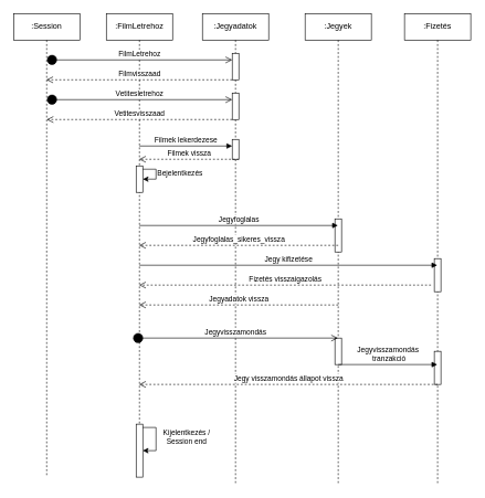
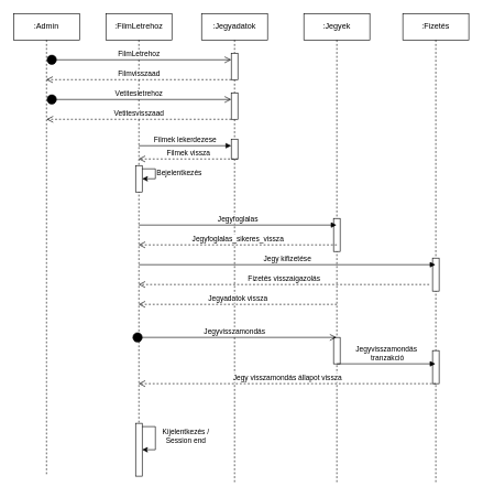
  <mxCell id="0" />
  <mxCell id="1" parent="0" />
- <mxCell id="2" value=":Session" style="shape=umlLifeline;perimeter=lifelinePerimeter;whiteSpace=wrap;html=1;container=0;dropTarget=0;collapsible=0;recursiveResize=0;outlineConnect=0;portConstraint=eastwest;newEdgeStyle={&quot;edgeStyle&quot;:&quot;elbowEdgeStyle&quot;,&quot;elbow&quot;:&quot;vertical&quot;,&quot;curved&quot;:0,&quot;rounded&quot;:0};" parent="1" vertex="1"><mxGeometry x="20" y="20" width="100" height="700" as="geometry" /></mxCell>
+ <mxCell id="2" value=":Admin" style="shape=umlLifeline;perimeter=lifelinePerimeter;whiteSpace=wrap;html=1;container=0;dropTarget=0;collapsible=0;recursiveResize=0;outlineConnect=0;portConstraint=eastwest;newEdgeStyle={&quot;edgeStyle&quot;:&quot;elbowEdgeStyle&quot;,&quot;elbow&quot;:&quot;vertical&quot;,&quot;curved&quot;:0,&quot;rounded&quot;:0};" parent="1" vertex="1"><mxGeometry x="20" y="20" width="100" height="700" as="geometry" /></mxCell>
  <mxCell id="3" value=":FilmLetrehoz" style="shape=umlLifeline;perimeter=lifelinePerimeter;whiteSpace=wrap;html=1;container=0;dropTarget=0;collapsible=0;recursiveResize=0;outlineConnect=0;portConstraint=eastwest;newEdgeStyle={&quot;edgeStyle&quot;:&quot;elbowEdgeStyle&quot;,&quot;elbow&quot;:&quot;vertical&quot;,&quot;curved&quot;:0,&quot;rounded&quot;:0};" parent="1" vertex="1"><mxGeometry x="160" y="20" width="100" height="700" as="geometry" /></mxCell>
  <mxCell id="4" value="" style="html=1;points=[[0,0,0,0,5],[0,1,0,0,-5],[1,0,0,0,5],[1,1,0,0,-5]];perimeter=orthogonalPerimeter;outlineConnect=0;targetShapes=umlLifeline;portConstraint=eastwest;newEdgeStyle={&quot;curved&quot;:0,&quot;rounded&quot;:0};" vertex="1" parent="3"><mxGeometry x="45" y="230" width="10" height="40" as="geometry" /></mxCell>
  <mxCell id="5" style="edgeStyle=orthogonalEdgeStyle;rounded=0;orthogonalLoop=1;jettySize=auto;html=1;curved=0;exitX=1;exitY=0;exitDx=0;exitDy=5;exitPerimeter=0;" edge="1" parent="3" source="4" target="4"><mxGeometry relative="1" as="geometry" /></mxCell>
  <mxCell id="6" value="Bejelentkezés" style="edgeLabel;html=1;align=center;verticalAlign=middle;resizable=0;points=[];" vertex="1" connectable="0" parent="5"><mxGeometry x="-0.6" y="-5" relative="1" as="geometry"><mxPoint x="44" as="offset" /></mxGeometry></mxCell>
  <mxCell id="7" value="" style="html=1;points=[[0,0,0,0,5],[0,1,0,0,-5],[1,0,0,0,5],[1,1,0,0,-5]];perimeter=orthogonalPerimeter;outlineConnect=0;targetShapes=umlLifeline;portConstraint=eastwest;newEdgeStyle={&quot;curved&quot;:0,&quot;rounded&quot;:0};" vertex="1" parent="3"><mxGeometry x="45" y="620" width="10" height="80" as="geometry" /></mxCell>
  <mxCell id="8" style="edgeStyle=orthogonalEdgeStyle;rounded=0;orthogonalLoop=1;jettySize=auto;html=1;curved=0;exitX=1;exitY=0;exitDx=0;exitDy=5;exitPerimeter=0;" edge="1" parent="3" source="7" target="7"><mxGeometry relative="1" as="geometry" /></mxCell>
  <mxCell id="9" value="Kijelentkezés / &lt;br&gt;Session end" style="edgeLabel;html=1;align=center;verticalAlign=middle;resizable=0;points=[];" vertex="1" connectable="0" parent="8"><mxGeometry x="-0.102" y="3" relative="1" as="geometry"><mxPoint x="42" as="offset" /></mxGeometry></mxCell>
  <mxCell id="10" value=":Jegyadatok" style="shape=umlLifeline;whiteSpace=wrap;html=1;container=0;dropTarget=0;collapsible=0;recursiveResize=0;outlineConnect=0;portConstraint=eastwest;newEdgeStyle={&quot;curved&quot;:0,&quot;rounded&quot;:0};points=[[0,0,0,0,5],[0,1,0,0,-5],[1,0,0,0,5],[1,1,0,0,-5]];perimeter=rectanglePerimeter;targetShapes=umlLifeline;participant=label;" vertex="1" parent="1"><mxGeometry x="305" y="20" width="100" height="710" as="geometry" /></mxCell>
  <mxCell id="11" value="" style="html=1;points=[[0,0,0,0,5],[0,1,0,0,-5],[1,0,0,0,5],[1,1,0,0,-5]];perimeter=orthogonalPerimeter;outlineConnect=0;targetShapes=umlLifeline;portConstraint=eastwest;newEdgeStyle={&quot;curved&quot;:0,&quot;rounded&quot;:0};" vertex="1" parent="10"><mxGeometry x="45" y="60" width="10" height="40" as="geometry" /></mxCell>
  <mxCell id="12" value="" style="html=1;points=[[0,0,0,0,5],[0,1,0,0,-5],[1,0,0,0,5],[1,1,0,0,-5]];perimeter=orthogonalPerimeter;outlineConnect=0;targetShapes=umlLifeline;portConstraint=eastwest;newEdgeStyle={&quot;curved&quot;:0,&quot;rounded&quot;:0};" vertex="1" parent="10"><mxGeometry x="45" y="120" width="10" height="40" as="geometry" /></mxCell>
  <mxCell id="13" value="" style="html=1;points=[[0,0,0,0,5],[0,1,0,0,-5],[1,0,0,0,5],[1,1,0,0,-5]];perimeter=orthogonalPerimeter;outlineConnect=0;targetShapes=umlLifeline;portConstraint=eastwest;newEdgeStyle={&quot;curved&quot;:0,&quot;rounded&quot;:0};" vertex="1" parent="10"><mxGeometry x="45" y="190" width="10" height="30" as="geometry" /></mxCell>
  <mxCell id="14" value=":Jegyek" style="shape=umlLifeline;perimeter=lifelinePerimeter;whiteSpace=wrap;html=1;container=0;dropTarget=0;collapsible=0;recursiveResize=0;outlineConnect=0;portConstraint=eastwest;newEdgeStyle={&quot;edgeStyle&quot;:&quot;elbowEdgeStyle&quot;,&quot;elbow&quot;:&quot;vertical&quot;,&quot;curved&quot;:0,&quot;rounded&quot;:0};" vertex="1" parent="1"><mxGeometry x="460" y="20" width="100" height="710" as="geometry" /></mxCell>
  <mxCell id="15" value="" style="html=1;points=[[0,0,0,0,5],[0,1,0,0,-5],[1,0,0,0,5],[1,1,0,0,-5]];perimeter=orthogonalPerimeter;outlineConnect=0;targetShapes=umlLifeline;portConstraint=eastwest;newEdgeStyle={&quot;curved&quot;:0,&quot;rounded&quot;:0};" vertex="1" parent="14"><mxGeometry x="45" y="310" width="10" height="50" as="geometry" /></mxCell>
  <mxCell id="16" value="" style="html=1;points=[[0,0,0,0,5],[0,1,0,0,-5],[1,0,0,0,5],[1,1,0,0,-5]];perimeter=orthogonalPerimeter;outlineConnect=0;targetShapes=umlLifeline;portConstraint=eastwest;newEdgeStyle={&quot;curved&quot;:0,&quot;rounded&quot;:0};" vertex="1" parent="14"><mxGeometry x="45" y="490" width="10" height="40" as="geometry" /></mxCell>
  <mxCell id="17" value=":Fizetés" style="shape=umlLifeline;perimeter=lifelinePerimeter;whiteSpace=wrap;html=1;container=0;dropTarget=0;collapsible=0;recursiveResize=0;outlineConnect=0;portConstraint=eastwest;newEdgeStyle={&quot;edgeStyle&quot;:&quot;elbowEdgeStyle&quot;,&quot;elbow&quot;:&quot;vertical&quot;,&quot;curved&quot;:0,&quot;rounded&quot;:0};" vertex="1" parent="1"><mxGeometry x="610" y="20" width="100" height="710" as="geometry" /></mxCell>
  <mxCell id="18" value="" style="html=1;points=[[0,0,0,0,5],[0,1,0,0,-5],[1,0,0,0,5],[1,1,0,0,-5]];perimeter=orthogonalPerimeter;outlineConnect=0;targetShapes=umlLifeline;portConstraint=eastwest;newEdgeStyle={&quot;curved&quot;:0,&quot;rounded&quot;:0};" vertex="1" parent="17"><mxGeometry x="45" y="370" width="10" height="50" as="geometry" /></mxCell>
  <mxCell id="19" value="" style="html=1;points=[[0,0,0,0,5],[0,1,0,0,-5],[1,0,0,0,5],[1,1,0,0,-5]];perimeter=orthogonalPerimeter;outlineConnect=0;targetShapes=umlLifeline;portConstraint=eastwest;newEdgeStyle={&quot;curved&quot;:0,&quot;rounded&quot;:0};" vertex="1" parent="17"><mxGeometry x="45" y="510" width="10" height="50" as="geometry" /></mxCell>
  <mxCell id="20" value="FilmLetrehoz" style="html=1;verticalAlign=bottom;startArrow=circle;startFill=1;endArrow=open;startSize=6;endSize=8;curved=0;rounded=0;" edge="1" parent="1" target="11"><mxGeometry width="80" relative="1" as="geometry"><mxPoint x="70" y="90" as="sourcePoint" /><mxPoint x="150" y="90" as="targetPoint" /></mxGeometry></mxCell>
  <mxCell id="21" value="Filmvisszaad" style="html=1;verticalAlign=bottom;endArrow=open;dashed=1;endSize=8;curved=0;rounded=0;" edge="1" parent="1" target="2"><mxGeometry relative="1" as="geometry"><mxPoint x="350" y="120" as="sourcePoint" /><mxPoint x="270" y="120" as="targetPoint" /></mxGeometry></mxCell>
  <mxCell id="22" value="Vetitesletrehoz" style="html=1;verticalAlign=bottom;startArrow=circle;startFill=1;endArrow=open;startSize=6;endSize=8;curved=0;rounded=0;" edge="1" parent="1"><mxGeometry width="80" relative="1" as="geometry"><mxPoint x="70" y="150" as="sourcePoint" /><mxPoint x="350" y="150" as="targetPoint" /></mxGeometry></mxCell>
  <mxCell id="23" value="Vetitesvisszaad" style="html=1;verticalAlign=bottom;endArrow=open;dashed=1;endSize=8;curved=0;rounded=0;" edge="1" parent="1"><mxGeometry relative="1" as="geometry"><mxPoint x="350" y="180" as="sourcePoint" /><mxPoint x="70" y="180" as="targetPoint" /></mxGeometry></mxCell>
  <mxCell id="24" value="Filmek lekerdezese" style="html=1;verticalAlign=bottom;endArrow=block;curved=0;rounded=0;" edge="1" parent="1" target="13"><mxGeometry width="80" relative="1" as="geometry"><mxPoint x="210" y="220" as="sourcePoint" /><mxPoint x="290" y="220" as="targetPoint" /></mxGeometry></mxCell>
  <mxCell id="25" value="Filmek vissza" style="html=1;verticalAlign=bottom;endArrow=open;dashed=1;endSize=8;curved=0;rounded=0;" edge="1" parent="1" target="3"><mxGeometry relative="1" as="geometry"><mxPoint x="360" y="240" as="sourcePoint" /><mxPoint x="280" y="240" as="targetPoint" /></mxGeometry></mxCell>
  <mxCell id="26" value="Jegyfoglalas" style="html=1;verticalAlign=bottom;endArrow=block;curved=0;rounded=0;" edge="1" parent="1" target="14"><mxGeometry width="80" relative="1" as="geometry"><mxPoint x="210" y="340" as="sourcePoint" /><mxPoint x="290" y="340" as="targetPoint" /></mxGeometry></mxCell>
  <mxCell id="27" value="Jegyfoglalas_sikeres_vissza" style="html=1;verticalAlign=bottom;endArrow=open;dashed=1;endSize=8;curved=0;rounded=0;" edge="1" parent="1" target="3"><mxGeometry relative="1" as="geometry"><mxPoint x="510" y="370" as="sourcePoint" /><mxPoint x="430" y="370" as="targetPoint" /></mxGeometry></mxCell>
  <mxCell id="28" value="Jegy kifizetése" style="html=1;verticalAlign=bottom;endArrow=block;curved=0;rounded=0;" edge="1" parent="1" target="17"><mxGeometry width="80" relative="1" as="geometry"><mxPoint x="210" y="400" as="sourcePoint" /><mxPoint x="290" y="400" as="targetPoint" /></mxGeometry></mxCell>
  <mxCell id="29" value="Fizetés visszaigazolás" style="html=1;verticalAlign=bottom;endArrow=open;dashed=1;endSize=8;curved=0;rounded=0;" edge="1" parent="1" target="3"><mxGeometry relative="1" as="geometry"><mxPoint x="650" y="430" as="sourcePoint" /><mxPoint x="570" y="430" as="targetPoint" /></mxGeometry></mxCell>
  <mxCell id="30" value="Jegyadatok vissza" style="html=1;verticalAlign=bottom;endArrow=open;dashed=1;endSize=8;curved=0;rounded=0;" edge="1" parent="1" target="3"><mxGeometry relative="1" as="geometry"><mxPoint x="510" y="460" as="sourcePoint" /><mxPoint x="430" y="460" as="targetPoint" /></mxGeometry></mxCell>
  <mxCell id="31" value="Jegyvisszamondás" style="html=1;verticalAlign=bottom;startArrow=circle;startFill=1;endArrow=open;startSize=6;endSize=8;curved=0;rounded=0;" edge="1" parent="1" target="14"><mxGeometry width="80" relative="1" as="geometry"><mxPoint x="200" y="510" as="sourcePoint" /><mxPoint x="280" y="510" as="targetPoint" /></mxGeometry></mxCell>
  <mxCell id="32" value="Jegyvisszamondás&lt;br&gt;&amp;nbsp;tranzakció" style="html=1;verticalAlign=bottom;endArrow=block;curved=0;rounded=0;" edge="1" parent="1" target="17"><mxGeometry width="80" relative="1" as="geometry"><mxPoint x="510" y="550" as="sourcePoint" /><mxPoint x="590" y="550" as="targetPoint" /></mxGeometry></mxCell>
  <mxCell id="33" value="Jegy visszamondás állapot vissza" style="html=1;verticalAlign=bottom;endArrow=open;dashed=1;endSize=8;curved=0;rounded=0;" edge="1" parent="1" target="3"><mxGeometry relative="1" as="geometry"><mxPoint x="660" y="580" as="sourcePoint" /><mxPoint x="580" y="580" as="targetPoint" /></mxGeometry></mxCell>
